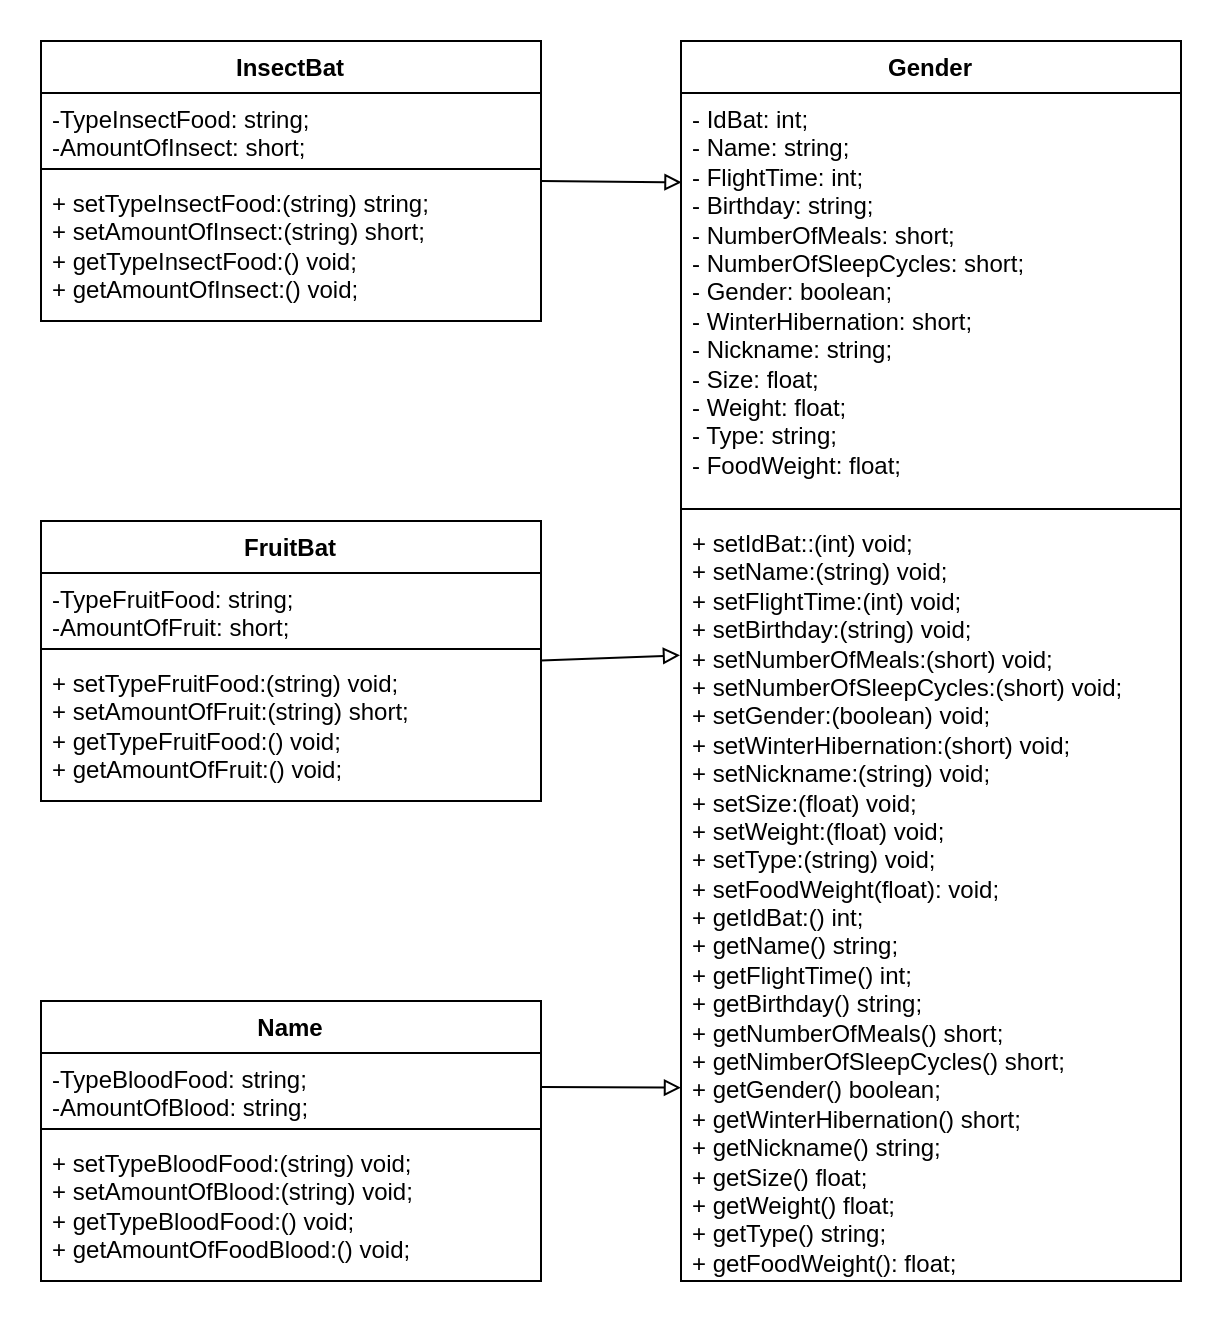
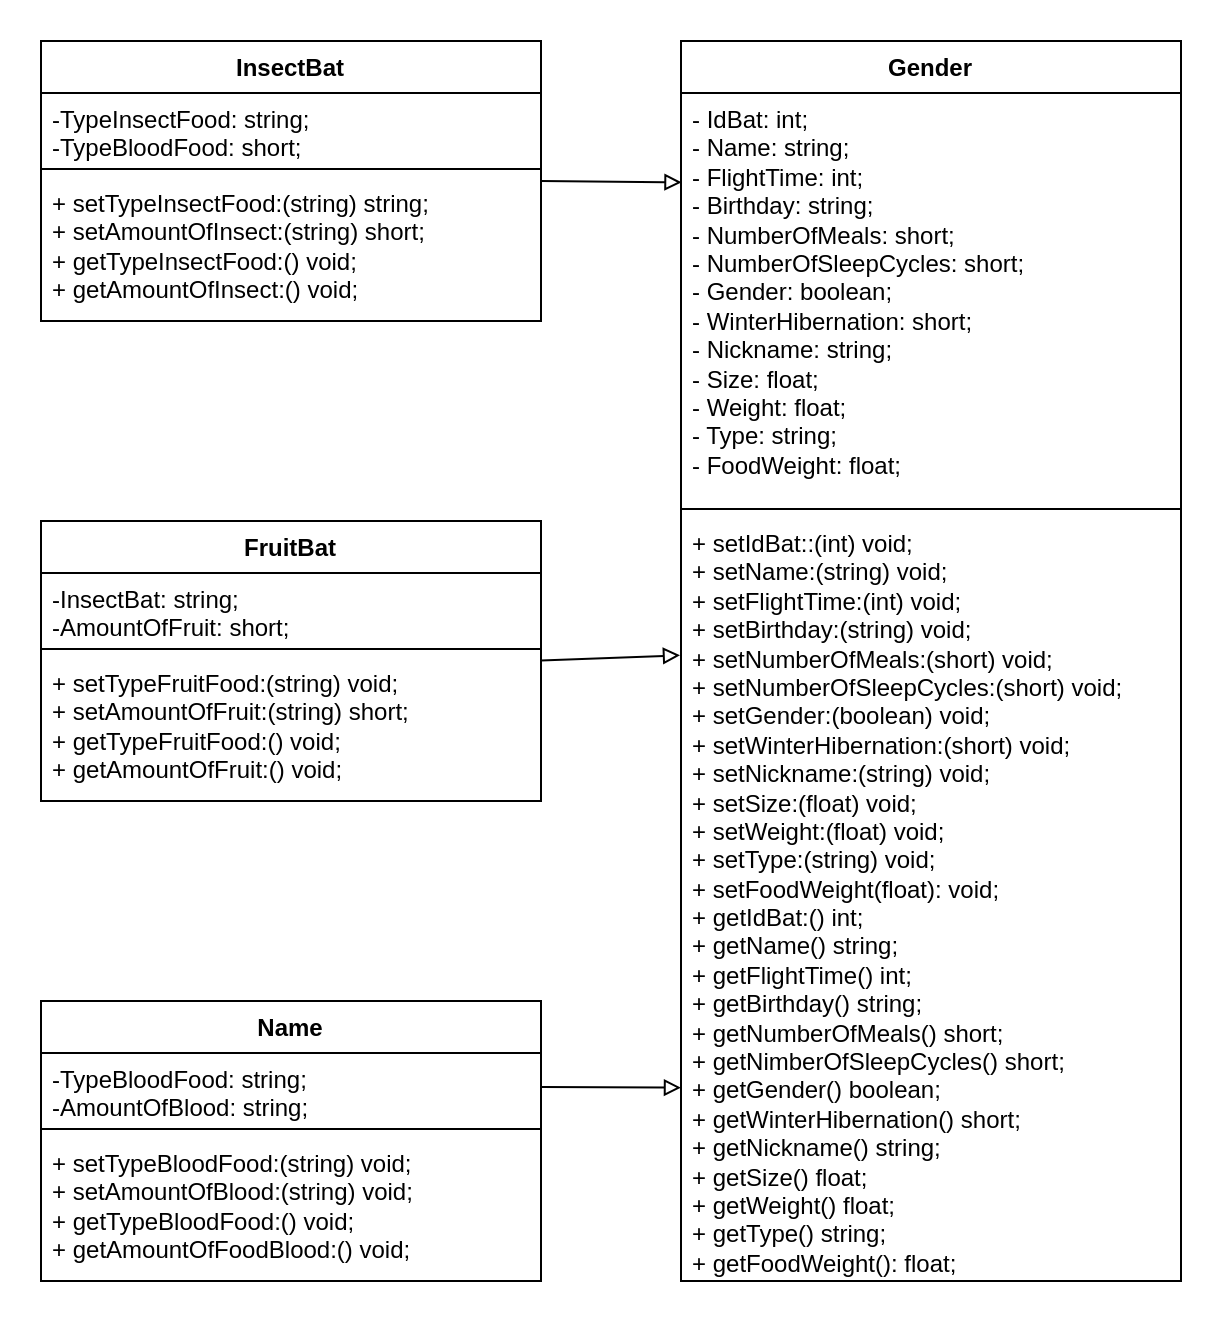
  <mxCell id="0" />
  <mxCell id="1" parent="0" />
  <mxCell id="2" value="Gender" style="swimlane;fontStyle=1;align=center;verticalAlign=top;childLayout=stackLayout;horizontal=1;startSize=26;horizontalStack=0;resizeParent=1;resizeParentMax=0;resizeLast=0;collapsible=1;marginBottom=0;whiteSpace=wrap;html=1;" parent="1" vertex="1"><mxGeometry x="340" y="20" width="250" height="620" as="geometry" /></mxCell>
  <mxCell id="3" value="&lt;div style=&quot;border-color: var(--border-color);&quot;&gt;&lt;div style=&quot;border-color: var(--border-color);&quot;&gt;- IdBat: int;&lt;/div&gt;&lt;div style=&quot;border-color: var(--border-color);&quot;&gt;- Name: string;&lt;br style=&quot;border-color: var(--border-color);&quot;&gt;&lt;/div&gt;&lt;div style=&quot;border-color: var(--border-color);&quot;&gt;- FlightTime: int;&lt;br style=&quot;border-color: var(--border-color);&quot;&gt;&lt;/div&gt;&lt;div style=&quot;border-color: var(--border-color);&quot;&gt;- Birthday: string;&lt;br style=&quot;border-color: var(--border-color);&quot;&gt;&lt;/div&gt;&lt;div style=&quot;border-color: var(--border-color);&quot;&gt;- NumberOfMeals: short;&lt;/div&gt;&lt;div style=&quot;border-color: var(--border-color);&quot;&gt;- NumberOfSleepCycles: short;&lt;/div&gt;&lt;div style=&quot;border-color: var(--border-color);&quot;&gt;- Gender: boolean;&lt;/div&gt;&lt;div style=&quot;border-color: var(--border-color);&quot;&gt;- WinterHibernation: short;&lt;/div&gt;&lt;div style=&quot;border-color: var(--border-color);&quot;&gt;- Nickname: string;&lt;/div&gt;&lt;div style=&quot;border-color: var(--border-color);&quot;&gt;- Size: float;&lt;/div&gt;&lt;div style=&quot;border-color: var(--border-color);&quot;&gt;- Weight: float;&lt;/div&gt;&lt;div style=&quot;border-color: var(--border-color);&quot;&gt;- Type: string;&lt;/div&gt;&lt;div style=&quot;border-color: var(--border-color);&quot;&gt;- FoodWeight: float;&lt;/div&gt;&lt;/div&gt;" style="text;strokeColor=none;fillColor=none;align=left;verticalAlign=top;spacingLeft=4;spacingRight=4;overflow=hidden;rotatable=0;points=[[0,0.5],[1,0.5]];portConstraint=eastwest;whiteSpace=wrap;html=1;" parent="2" vertex="1"><mxGeometry y="26" width="250" height="204" as="geometry" /></mxCell>
  <mxCell id="4" value="" style="line;strokeWidth=1;fillColor=none;align=left;verticalAlign=middle;spacingTop=-1;spacingLeft=3;spacingRight=3;rotatable=0;labelPosition=right;points=[];portConstraint=eastwest;strokeColor=inherit;" parent="2" vertex="1"><mxGeometry y="230" width="250" height="8" as="geometry" /></mxCell>
  <mxCell id="5" value="&lt;div style=&quot;border-color: var(--border-color);&quot;&gt;&lt;div style=&quot;border-color: var(--border-color);&quot;&gt;+ setIdBat::(int) void;&lt;br style=&quot;border-color: var(--border-color);&quot;&gt;&lt;/div&gt;&lt;div style=&quot;border-color: var(--border-color);&quot;&gt;+ setName:(string) void;&lt;/div&gt;&lt;div style=&quot;border-color: var(--border-color);&quot;&gt;+ setFlightTime:(int) void;&lt;/div&gt;&lt;div style=&quot;border-color: var(--border-color);&quot;&gt;+ setBirthday:(string) void;&lt;/div&gt;&lt;div style=&quot;border-color: var(--border-color);&quot;&gt;+ setNumberOfMeals:(short) void;&lt;/div&gt;&lt;div style=&quot;border-color: var(--border-color);&quot;&gt;+ setNumberOfSleepCycles:(short) void;&lt;/div&gt;&lt;div style=&quot;border-color: var(--border-color);&quot;&gt;+ setGender:(boolean) void;&lt;/div&gt;&lt;div style=&quot;border-color: var(--border-color);&quot;&gt;+ setWinterHibernation:(short) void;&lt;/div&gt;&lt;div style=&quot;border-color: var(--border-color);&quot;&gt;+ setNickname:(string) void;&lt;/div&gt;&lt;div style=&quot;border-color: var(--border-color);&quot;&gt;+ setSize:(float) void;&lt;/div&gt;&lt;div style=&quot;border-color: var(--border-color);&quot;&gt;+ setWeight:(float) void;&lt;/div&gt;&lt;div style=&quot;border-color: var(--border-color);&quot;&gt;+ setType:(string) void;&lt;/div&gt;&lt;div style=&quot;border-color: var(--border-color);&quot;&gt;+ setFoodWeight(float): void;&lt;br style=&quot;border-color: var(--border-color);&quot;&gt;&lt;/div&gt;&lt;div style=&quot;border-color: var(--border-color);&quot;&gt;+ getIdBat:() int;&lt;/div&gt;&lt;div style=&quot;border-color: var(--border-color);&quot;&gt;+ getName() string;&lt;/div&gt;&lt;div style=&quot;border-color: var(--border-color);&quot;&gt;+ getFlightTime() int;&lt;/div&gt;&lt;div style=&quot;border-color: var(--border-color);&quot;&gt;+ getBirthday() string;&lt;/div&gt;&lt;div style=&quot;border-color: var(--border-color);&quot;&gt;+ getNumberOfMeals() short;&lt;/div&gt;&lt;div style=&quot;border-color: var(--border-color);&quot;&gt;+ getNimberOfSleepCycles() short;&lt;/div&gt;&lt;div style=&quot;border-color: var(--border-color);&quot;&gt;+ getGender() boolean;&lt;/div&gt;&lt;div style=&quot;border-color: var(--border-color);&quot;&gt;+ getWinterHibernation() short;&lt;/div&gt;&lt;div style=&quot;border-color: var(--border-color);&quot;&gt;+ getNickname() string;&lt;/div&gt;&lt;div style=&quot;border-color: var(--border-color);&quot;&gt;+ getSize() float;&lt;/div&gt;&lt;div style=&quot;border-color: var(--border-color);&quot;&gt;+ getWeight() float;&lt;/div&gt;&lt;div style=&quot;border-color: var(--border-color);&quot;&gt;+ getType() string;&lt;/div&gt;&lt;div style=&quot;border-color: var(--border-color);&quot;&gt;+ getFoodWeight(): float;&lt;/div&gt;&lt;/div&gt;" style="text;strokeColor=none;fillColor=none;align=left;verticalAlign=top;spacingLeft=4;spacingRight=4;overflow=hidden;rotatable=0;points=[[0,0.5],[1,0.5]];portConstraint=eastwest;whiteSpace=wrap;html=1;" parent="2" vertex="1"><mxGeometry y="238" width="250" height="382" as="geometry" /></mxCell>
  <mxCell id="6" value="InsectBat" style="swimlane;fontStyle=1;align=center;verticalAlign=top;childLayout=stackLayout;horizontal=1;startSize=26;horizontalStack=0;resizeParent=1;resizeParentMax=0;resizeLast=0;collapsible=1;marginBottom=0;whiteSpace=wrap;html=1;" parent="1" vertex="1"><mxGeometry x="20" y="20" width="250" height="140" as="geometry" /></mxCell>
- <mxCell id="7" value="&lt;div style=&quot;border-color: var(--border-color);&quot;&gt;-TypeInsectFood: string;&lt;br style=&quot;border-color: var(--border-color);&quot;&gt;&lt;div style=&quot;border-color: var(--border-color);&quot;&gt;-AmountOfInsect: short;&lt;/div&gt;&lt;/div&gt;" style="text;strokeColor=none;fillColor=none;align=left;verticalAlign=top;spacingLeft=4;spacingRight=4;overflow=hidden;rotatable=0;points=[[0,0.5],[1,0.5]];portConstraint=eastwest;whiteSpace=wrap;html=1;" parent="6" vertex="1"><mxGeometry y="26" width="250" height="34" as="geometry" /></mxCell>
+ <mxCell id="7" value="&lt;div style=&quot;border-color: var(--border-color);&quot;&gt;-TypeInsectFood: string;&lt;br style=&quot;border-color: var(--border-color);&quot;&gt;&lt;div style=&quot;border-color: var(--border-color);&quot;&gt;-TypeBloodFood: short;&lt;/div&gt;&lt;/div&gt;" style="text;strokeColor=none;fillColor=none;align=left;verticalAlign=top;spacingLeft=4;spacingRight=4;overflow=hidden;rotatable=0;points=[[0,0.5],[1,0.5]];portConstraint=eastwest;whiteSpace=wrap;html=1;" parent="6" vertex="1"><mxGeometry y="26" width="250" height="34" as="geometry" /></mxCell>
  <mxCell id="8" value="" style="line;strokeWidth=1;fillColor=none;align=left;verticalAlign=middle;spacingTop=-1;spacingLeft=3;spacingRight=3;rotatable=0;labelPosition=right;points=[];portConstraint=eastwest;strokeColor=inherit;" parent="6" vertex="1"><mxGeometry y="60" width="250" height="8" as="geometry" /></mxCell>
  <mxCell id="9" value="&lt;div style=&quot;border-color: var(--border-color);&quot;&gt;&lt;div style=&quot;border-color: var(--border-color);&quot;&gt;+ setTypeInsect&lt;span style=&quot;background-color: initial;&quot;&gt;Food:(string) string;&lt;/span&gt;&lt;/div&gt;&lt;div style=&quot;border-color: var(--border-color);&quot;&gt;+ setAmountOfInsect:(string) short;&lt;/div&gt;&lt;div style=&quot;border-color: var(--border-color);&quot;&gt;+ getTypeInsect&lt;span style=&quot;background-color: initial;&quot;&gt;Food:() void;&lt;/span&gt;&lt;/div&gt;&lt;div style=&quot;border-color: var(--border-color);&quot;&gt;+ getAmountOfInsect:() void;&lt;/div&gt;&lt;/div&gt;" style="text;strokeColor=none;fillColor=none;align=left;verticalAlign=top;spacingLeft=4;spacingRight=4;overflow=hidden;rotatable=0;points=[[0,0.5],[1,0.5]];portConstraint=eastwest;whiteSpace=wrap;html=1;" parent="6" vertex="1"><mxGeometry y="68" width="250" height="72" as="geometry" /></mxCell>
  <mxCell id="10" value="FruitBat" style="swimlane;fontStyle=1;align=center;verticalAlign=top;childLayout=stackLayout;horizontal=1;startSize=26;horizontalStack=0;resizeParent=1;resizeParentMax=0;resizeLast=0;collapsible=1;marginBottom=0;whiteSpace=wrap;html=1;" parent="1" vertex="1"><mxGeometry x="20" y="260" width="250" height="140" as="geometry" /></mxCell>
- <mxCell id="11" value="&lt;div style=&quot;border-color: var(--border-color);&quot;&gt;-TypeFruitFood: string;&lt;br style=&quot;border-color: var(--border-color);&quot;&gt;&lt;div style=&quot;border-color: var(--border-color);&quot;&gt;-AmountOfFruit&lt;span style=&quot;background-color: initial;&quot;&gt;: short;&lt;/span&gt;&lt;/div&gt;&lt;/div&gt;" style="text;strokeColor=none;fillColor=none;align=left;verticalAlign=top;spacingLeft=4;spacingRight=4;overflow=hidden;rotatable=0;points=[[0,0.5],[1,0.5]];portConstraint=eastwest;whiteSpace=wrap;html=1;" parent="10" vertex="1"><mxGeometry y="26" width="250" height="34" as="geometry" /></mxCell>
+ <mxCell id="11" value="&lt;div style=&quot;border-color: var(--border-color);&quot;&gt;-InsectBat: string;&lt;br style=&quot;border-color: var(--border-color);&quot;&gt;&lt;div style=&quot;border-color: var(--border-color);&quot;&gt;-AmountOfFruit&lt;span style=&quot;background-color: initial;&quot;&gt;: short;&lt;/span&gt;&lt;/div&gt;&lt;/div&gt;" style="text;strokeColor=none;fillColor=none;align=left;verticalAlign=top;spacingLeft=4;spacingRight=4;overflow=hidden;rotatable=0;points=[[0,0.5],[1,0.5]];portConstraint=eastwest;whiteSpace=wrap;html=1;" parent="10" vertex="1"><mxGeometry y="26" width="250" height="34" as="geometry" /></mxCell>
  <mxCell id="12" value="" style="line;strokeWidth=1;fillColor=none;align=left;verticalAlign=middle;spacingTop=-1;spacingLeft=3;spacingRight=3;rotatable=0;labelPosition=right;points=[];portConstraint=eastwest;strokeColor=inherit;" parent="10" vertex="1"><mxGeometry y="60" width="250" height="8" as="geometry" /></mxCell>
  <mxCell id="13" value="&lt;div style=&quot;border-color: var(--border-color);&quot;&gt;&lt;div style=&quot;border-color: var(--border-color);&quot;&gt;+ setTypeFruit&lt;span style=&quot;background-color: initial;&quot;&gt;Food:(string) void;&lt;/span&gt;&lt;/div&gt;&lt;div style=&quot;border-color: var(--border-color);&quot;&gt;+ setAmountOfFruit:(string) short;&lt;/div&gt;&lt;div style=&quot;border-color: var(--border-color);&quot;&gt;+ getTypeFruit&lt;span style=&quot;background-color: initial;&quot;&gt;Food:() void;&lt;/span&gt;&lt;/div&gt;&lt;div style=&quot;border-color: var(--border-color);&quot;&gt;+ getAmountOfFruit:() void;&lt;/div&gt;&lt;/div&gt;" style="text;strokeColor=none;fillColor=none;align=left;verticalAlign=top;spacingLeft=4;spacingRight=4;overflow=hidden;rotatable=0;points=[[0,0.5],[1,0.5]];portConstraint=eastwest;whiteSpace=wrap;html=1;" parent="10" vertex="1"><mxGeometry y="68" width="250" height="72" as="geometry" /></mxCell>
  <mxCell id="14" value="Name" style="swimlane;fontStyle=1;align=center;verticalAlign=top;childLayout=stackLayout;horizontal=1;startSize=26;horizontalStack=0;resizeParent=1;resizeParentMax=0;resizeLast=0;collapsible=1;marginBottom=0;whiteSpace=wrap;html=1;" parent="1" vertex="1"><mxGeometry x="20" y="500" width="250" height="140" as="geometry" /></mxCell>
  <mxCell id="15" value="&lt;div style=&quot;border-color: var(--border-color);&quot;&gt;-TypeBloodFood: string;&lt;br style=&quot;border-color: var(--border-color);&quot;&gt;&lt;div style=&quot;border-color: var(--border-color);&quot;&gt;-AmountOfBlood: string;&lt;/div&gt;&lt;/div&gt;BloodBloodBloodBlood" style="text;strokeColor=none;fillColor=none;align=left;verticalAlign=top;spacingLeft=4;spacingRight=4;overflow=hidden;rotatable=0;points=[[0,0.5],[1,0.5]];portConstraint=eastwest;whiteSpace=wrap;html=1;" parent="14" vertex="1"><mxGeometry y="26" width="250" height="34" as="geometry" /></mxCell>
  <mxCell id="16" value="" style="line;strokeWidth=1;fillColor=none;align=left;verticalAlign=middle;spacingTop=-1;spacingLeft=3;spacingRight=3;rotatable=0;labelPosition=right;points=[];portConstraint=eastwest;strokeColor=inherit;" parent="14" vertex="1"><mxGeometry y="60" width="250" height="8" as="geometry" /></mxCell>
  <mxCell id="17" value="&lt;div style=&quot;border-color: var(--border-color);&quot;&gt;&lt;div style=&quot;border-color: var(--border-color);&quot;&gt;+ setTypeBloodFood:(string) void;&lt;br style=&quot;border-color: var(--border-color);&quot;&gt;&lt;/div&gt;&lt;div style=&quot;border-color: var(--border-color);&quot;&gt;+ setAmountOfBlood:(string) void;&lt;/div&gt;&lt;div style=&quot;border-color: var(--border-color);&quot;&gt;+ getTypeBloodFood:() void;&lt;/div&gt;&lt;div style=&quot;border-color: var(--border-color);&quot;&gt;+ getAmountOfFoodBlood:() void;&lt;/div&gt;&lt;/div&gt;" style="text;strokeColor=none;fillColor=none;align=left;verticalAlign=top;spacingLeft=4;spacingRight=4;overflow=hidden;rotatable=0;points=[[0,0.5],[1,0.5]];portConstraint=eastwest;whiteSpace=wrap;html=1;" parent="14" vertex="1"><mxGeometry y="68" width="250" height="72" as="geometry" /></mxCell>
  <mxCell id="18" value="" style="endArrow=block;html=1;rounded=0;exitX=1;exitY=0.028;exitDx=0;exitDy=0;entryX=0.001;entryY=0.219;entryDx=0;entryDy=0;exitPerimeter=0;entryPerimeter=0;endFill=0;" parent="1" source="9" target="3" edge="1"><mxGeometry width="50" height="50" relative="1" as="geometry"><mxPoint x="290" y="120" as="sourcePoint" /><mxPoint x="340" y="70" as="targetPoint" /></mxGeometry></mxCell>
  <mxCell id="19" value="" style="endArrow=block;html=1;rounded=0;exitX=1;exitY=0.024;exitDx=0;exitDy=0;entryX=-0.002;entryY=0.181;entryDx=0;entryDy=0;exitPerimeter=0;entryPerimeter=0;endFill=0;" parent="1" source="13" target="5" edge="1"><mxGeometry width="50" height="50" relative="1" as="geometry"><mxPoint x="270" y="340" as="sourcePoint" /><mxPoint x="340" y="341" as="targetPoint" /></mxGeometry></mxCell>
  <mxCell id="20" value="" style="endArrow=block;html=1;rounded=0;exitX=1;exitY=0.5;exitDx=0;exitDy=0;entryX=0;entryY=0.747;entryDx=0;entryDy=0;entryPerimeter=0;endFill=0;" parent="1" source="15" target="5" edge="1"><mxGeometry width="50" height="50" relative="1" as="geometry"><mxPoint x="270" y="553" as="sourcePoint" /><mxPoint x="340" y="550" as="targetPoint" /></mxGeometry></mxCell>
